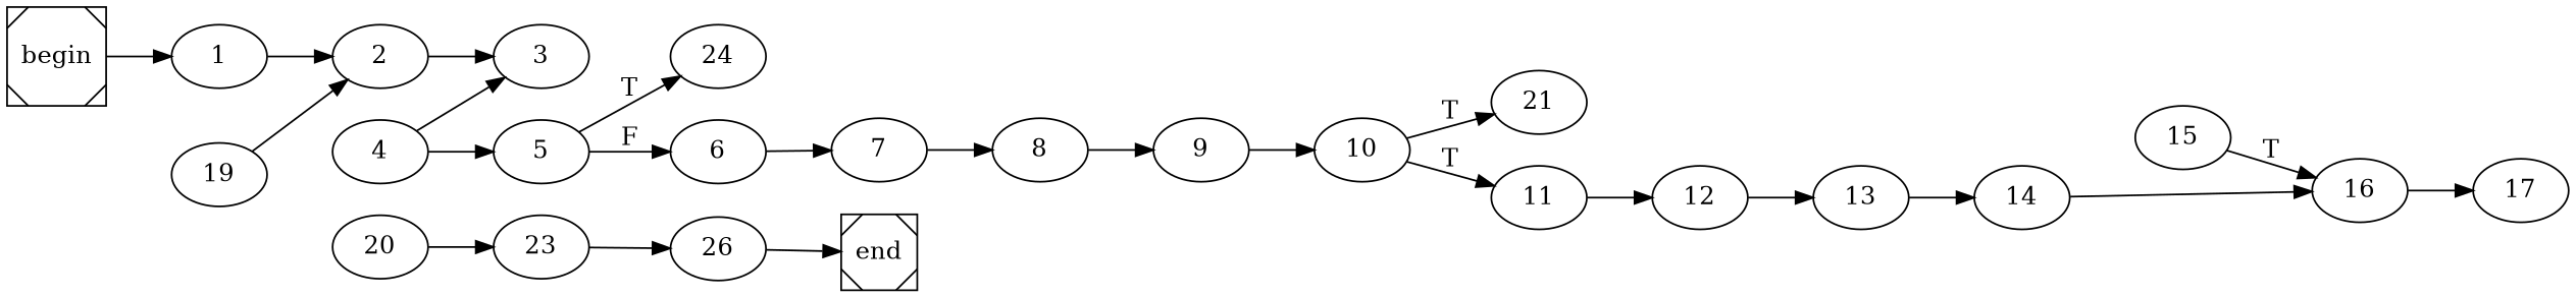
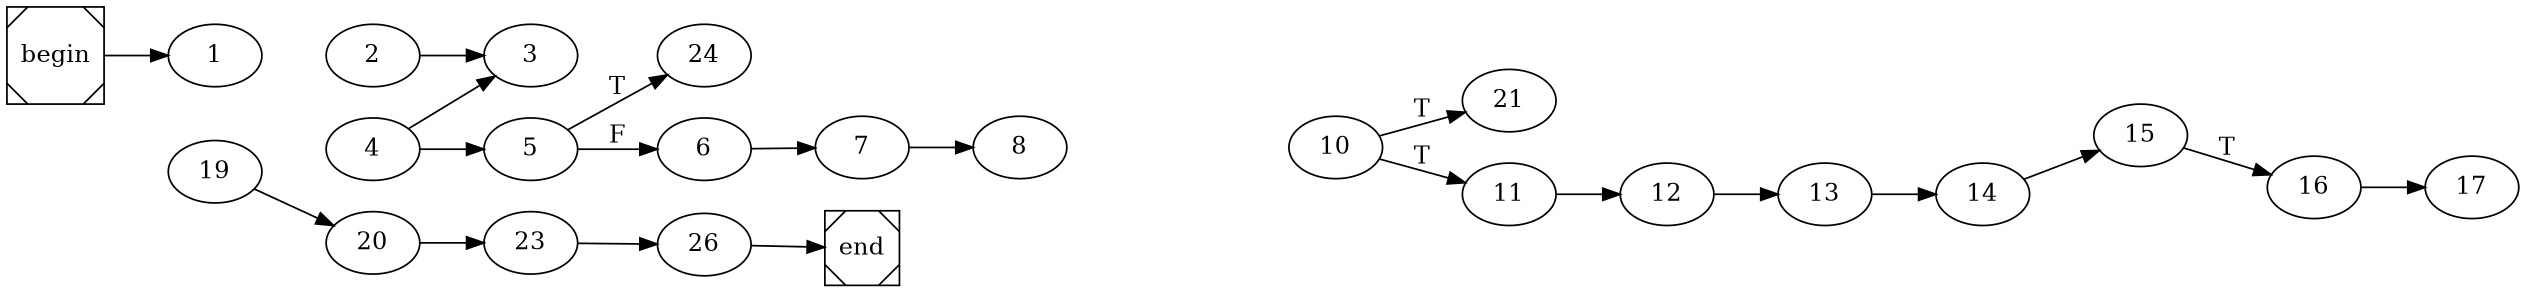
  digraph {
    fontname="DejaVu Serif"
    rankdir=LR
    node [fontname="DejaVu Serif"]
    edge [fontname="DejaVu Serif"]
    begin [shape=Msquare]
    1
    2
    end [shape=Msquare]
    3
    4
    5
    24
    6
    7
    8
-   9
    10
    21
    11
    12
    13
    14
    15
    16
    17
    19
    20
    23
    26
    begin -> 1
-   1 -> 2
    2 -> 3
    4 -> 3
    4 -> 5
    5 -> 24 [label=T]
    5 -> 6 [label=F]
    6 -> 7
    7 -> 8
-   8 -> 9
-   9 -> 10
    10 -> 21 [label=T]
    10 -> 11 [label=T]
    11 -> 12
    12 -> 13
    13 -> 14
-   14 -> 16
+   14 -> 15
    15 -> 16 [label=T]
    16 -> 17
-   19 -> 2
+   19 -> 20
    20 -> 23
    23 -> 26
    26 -> end
  }
